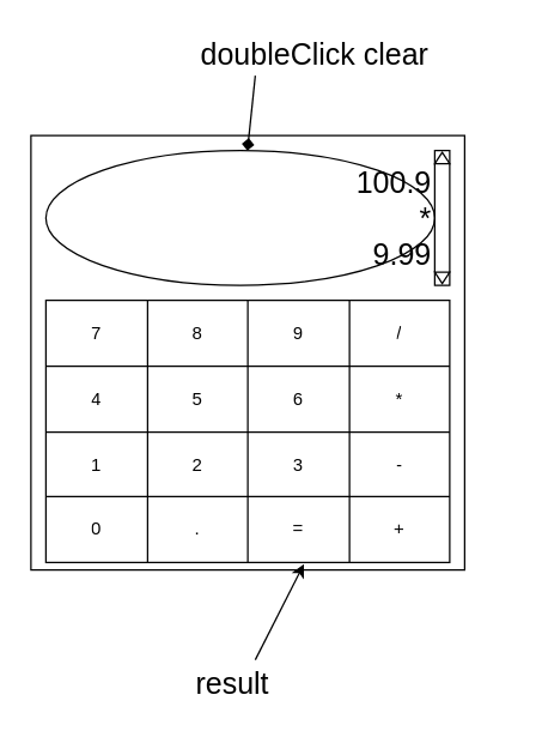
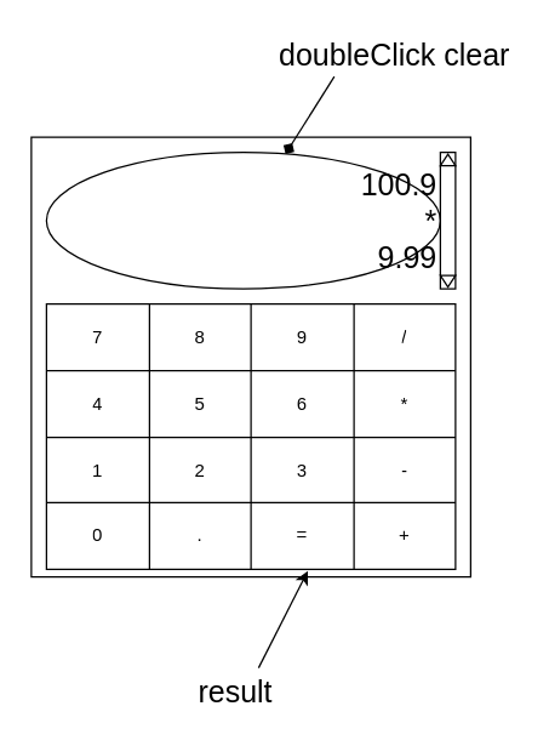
  <mxCell id="0" />
  <mxCell id="1" parent="0" />
  <mxCell id="2" value="" style="whiteSpace=wrap;html=1;aspect=fixed;" vertex="1" parent="1"><mxGeometry x="20" y="90" width="290" height="290" as="geometry" /></mxCell>
  <mxCell id="3" value="100.9&lt;br style=&quot;font-size: 20px;&quot;&gt;*&lt;br style=&quot;font-size: 20px;&quot;&gt;9.99" style="ellipse;whiteSpace=wrap;html=1;align=right;fontSize=20;" vertex="1" parent="1"><mxGeometry x="30" y="100" width="260" height="90" as="geometry" /></mxCell>
  <mxCell id="4" value="" style="shape=table;html=1;whiteSpace=wrap;startSize=0;container=1;collapsible=0;childLayout=tableLayout;" vertex="1" parent="1"><mxGeometry x="30" y="200" width="270" height="175" as="geometry" /></mxCell>
  <mxCell id="5" value="" style="shape=tableRow;horizontal=0;startSize=0;swimlaneHead=0;swimlaneBody=0;top=0;left=0;bottom=0;right=0;collapsible=0;dropTarget=0;fillColor=none;points=[[0,0.5],[1,0.5]];portConstraint=eastwest;" vertex="1" parent="4"><mxGeometry width="270" height="44" as="geometry" /></mxCell>
  <mxCell id="6" value="7" style="shape=partialRectangle;html=1;whiteSpace=wrap;connectable=0;fillColor=none;top=0;left=0;bottom=0;right=0;overflow=hidden;" vertex="1" parent="5"><mxGeometry width="68" height="44" as="geometry"><mxRectangle width="68" height="44" as="alternateBounds" /></mxGeometry></mxCell>
  <mxCell id="7" value="8" style="shape=partialRectangle;html=1;whiteSpace=wrap;connectable=0;fillColor=none;top=0;left=0;bottom=0;right=0;overflow=hidden;" vertex="1" parent="5"><mxGeometry x="68" width="67" height="44" as="geometry"><mxRectangle width="67" height="44" as="alternateBounds" /></mxGeometry></mxCell>
  <mxCell id="8" value="9" style="shape=partialRectangle;html=1;whiteSpace=wrap;connectable=0;fillColor=none;top=0;left=0;bottom=0;right=0;overflow=hidden;" vertex="1" parent="5"><mxGeometry x="135" width="68" height="44" as="geometry"><mxRectangle width="68" height="44" as="alternateBounds" /></mxGeometry></mxCell>
  <mxCell id="9" value="/" style="shape=partialRectangle;html=1;whiteSpace=wrap;connectable=0;fillColor=none;top=0;left=0;bottom=0;right=0;overflow=hidden;" vertex="1" parent="5"><mxGeometry x="203" width="67" height="44" as="geometry"><mxRectangle width="67" height="44" as="alternateBounds" /></mxGeometry></mxCell>
  <mxCell id="10" value="" style="shape=tableRow;horizontal=0;startSize=0;swimlaneHead=0;swimlaneBody=0;top=0;left=0;bottom=0;right=0;collapsible=0;dropTarget=0;fillColor=none;points=[[0,0.5],[1,0.5]];portConstraint=eastwest;" vertex="1" parent="4"><mxGeometry y="44" width="270" height="44" as="geometry" /></mxCell>
  <mxCell id="11" value="4" style="shape=partialRectangle;html=1;whiteSpace=wrap;connectable=0;fillColor=none;top=0;left=0;bottom=0;right=0;overflow=hidden;" vertex="1" parent="10"><mxGeometry width="68" height="44" as="geometry"><mxRectangle width="68" height="44" as="alternateBounds" /></mxGeometry></mxCell>
  <mxCell id="12" value="5" style="shape=partialRectangle;html=1;whiteSpace=wrap;connectable=0;fillColor=none;top=0;left=0;bottom=0;right=0;overflow=hidden;" vertex="1" parent="10"><mxGeometry x="68" width="67" height="44" as="geometry"><mxRectangle width="67" height="44" as="alternateBounds" /></mxGeometry></mxCell>
  <mxCell id="13" value="6" style="shape=partialRectangle;html=1;whiteSpace=wrap;connectable=0;fillColor=none;top=0;left=0;bottom=0;right=0;overflow=hidden;" vertex="1" parent="10"><mxGeometry x="135" width="68" height="44" as="geometry"><mxRectangle width="68" height="44" as="alternateBounds" /></mxGeometry></mxCell>
  <mxCell id="14" value="*" style="shape=partialRectangle;html=1;whiteSpace=wrap;connectable=0;fillColor=none;top=0;left=0;bottom=0;right=0;overflow=hidden;" vertex="1" parent="10"><mxGeometry x="203" width="67" height="44" as="geometry"><mxRectangle width="67" height="44" as="alternateBounds" /></mxGeometry></mxCell>
  <mxCell id="15" value="" style="shape=tableRow;horizontal=0;startSize=0;swimlaneHead=0;swimlaneBody=0;top=0;left=0;bottom=0;right=0;collapsible=0;dropTarget=0;fillColor=none;points=[[0,0.5],[1,0.5]];portConstraint=eastwest;" vertex="1" parent="4"><mxGeometry y="88" width="270" height="43" as="geometry" /></mxCell>
  <mxCell id="16" value="1" style="shape=partialRectangle;html=1;whiteSpace=wrap;connectable=0;fillColor=none;top=0;left=0;bottom=0;right=0;overflow=hidden;" vertex="1" parent="15"><mxGeometry width="68" height="43" as="geometry"><mxRectangle width="68" height="43" as="alternateBounds" /></mxGeometry></mxCell>
  <mxCell id="17" value="2" style="shape=partialRectangle;html=1;whiteSpace=wrap;connectable=0;fillColor=none;top=0;left=0;bottom=0;right=0;overflow=hidden;" vertex="1" parent="15"><mxGeometry x="68" width="67" height="43" as="geometry"><mxRectangle width="67" height="43" as="alternateBounds" /></mxGeometry></mxCell>
  <mxCell id="18" value="3" style="shape=partialRectangle;html=1;whiteSpace=wrap;connectable=0;fillColor=none;top=0;left=0;bottom=0;right=0;overflow=hidden;pointerEvents=1;" vertex="1" parent="15"><mxGeometry x="135" width="68" height="43" as="geometry"><mxRectangle width="68" height="43" as="alternateBounds" /></mxGeometry></mxCell>
  <mxCell id="19" value="-" style="shape=partialRectangle;html=1;whiteSpace=wrap;connectable=0;fillColor=none;top=0;left=0;bottom=0;right=0;overflow=hidden;pointerEvents=1;" vertex="1" parent="15"><mxGeometry x="203" width="67" height="43" as="geometry"><mxRectangle width="67" height="43" as="alternateBounds" /></mxGeometry></mxCell>
  <mxCell id="20" style="shape=tableRow;horizontal=0;startSize=0;swimlaneHead=0;swimlaneBody=0;top=0;left=0;bottom=0;right=0;collapsible=0;dropTarget=0;fillColor=none;points=[[0,0.5],[1,0.5]];portConstraint=eastwest;" vertex="1" parent="4"><mxGeometry y="131" width="270" height="44" as="geometry" /></mxCell>
  <mxCell id="21" value="0" style="shape=partialRectangle;html=1;whiteSpace=wrap;connectable=0;fillColor=none;top=0;left=0;bottom=0;right=0;overflow=hidden;" vertex="1" parent="20"><mxGeometry width="68" height="44" as="geometry"><mxRectangle width="68" height="44" as="alternateBounds" /></mxGeometry></mxCell>
  <mxCell id="22" value="." style="shape=partialRectangle;html=1;whiteSpace=wrap;connectable=0;fillColor=none;top=0;left=0;bottom=0;right=0;overflow=hidden;" vertex="1" parent="20"><mxGeometry x="68" width="67" height="44" as="geometry"><mxRectangle width="67" height="44" as="alternateBounds" /></mxGeometry></mxCell>
  <mxCell id="23" value="=" style="shape=partialRectangle;html=1;whiteSpace=wrap;connectable=0;fillColor=none;top=0;left=0;bottom=0;right=0;overflow=hidden;pointerEvents=1;" vertex="1" parent="20"><mxGeometry x="135" width="68" height="44" as="geometry"><mxRectangle width="68" height="44" as="alternateBounds" /></mxGeometry></mxCell>
  <mxCell id="24" value="+" style="shape=partialRectangle;html=1;whiteSpace=wrap;connectable=0;fillColor=none;top=0;left=0;bottom=0;right=0;overflow=hidden;pointerEvents=1;" vertex="1" parent="20"><mxGeometry x="203" width="67" height="44" as="geometry"><mxRectangle width="67" height="44" as="alternateBounds" /></mxGeometry></mxCell>
  <mxCell id="25" value="" style="rounded=0;whiteSpace=wrap;html=1;fontSize=20;" vertex="1" parent="1"><mxGeometry x="290" y="100" width="10" height="90" as="geometry" /></mxCell>
  <mxCell id="26" value="" style="triangle;whiteSpace=wrap;html=1;fontSize=20;rotation=90;" vertex="1" parent="1"><mxGeometry x="291.25" y="180" width="7.5" height="10" as="geometry" /></mxCell>
  <mxCell id="27" value="" style="triangle;whiteSpace=wrap;html=1;fontSize=20;rotation=-90;" vertex="1" parent="1"><mxGeometry x="291.25" y="100" width="7.5" height="10" as="geometry" /></mxCell>
  <mxCell id="28" style="edgeStyle=none;html=1;exitX=0.25;exitY=1;exitDx=0;exitDy=0;fontSize=20;endArrow=diamond;" edge="1" parent="1" source="29" target="3"><mxGeometry relative="1" as="geometry" /></mxCell>
- <mxCell id="29" value="doubleClick clear" style="text;html=1;strokeColor=none;fillColor=none;align=center;verticalAlign=middle;whiteSpace=wrap;rounded=0;fontSize=20;" vertex="1" parent="1"><mxGeometry x="130" y="20" width="160" height="30" as="geometry" /></mxCell>
+ <mxCell id="29" value="doubleClick clear" style="text;html=1;strokeColor=none;fillColor=none;align=center;verticalAlign=middle;whiteSpace=wrap;rounded=0;fontSize=20;" vertex="1" parent="1"><mxGeometry x="180" y="20" width="160" height="30" as="geometry" /></mxCell>
  <mxCell id="30" style="edgeStyle=none;html=1;exitX=0.75;exitY=0;exitDx=0;exitDy=0;entryX=0.639;entryY=1.023;entryDx=0;entryDy=0;entryPerimeter=0;fontSize=20;" edge="1" parent="1" source="31" target="20"><mxGeometry relative="1" as="geometry" /></mxCell>
  <mxCell id="31" value="result" style="text;html=1;strokeColor=none;fillColor=none;align=center;verticalAlign=middle;whiteSpace=wrap;rounded=0;fontSize=20;" vertex="1" parent="1"><mxGeometry x="125" y="440" width="60" height="30" as="geometry" /></mxCell>
